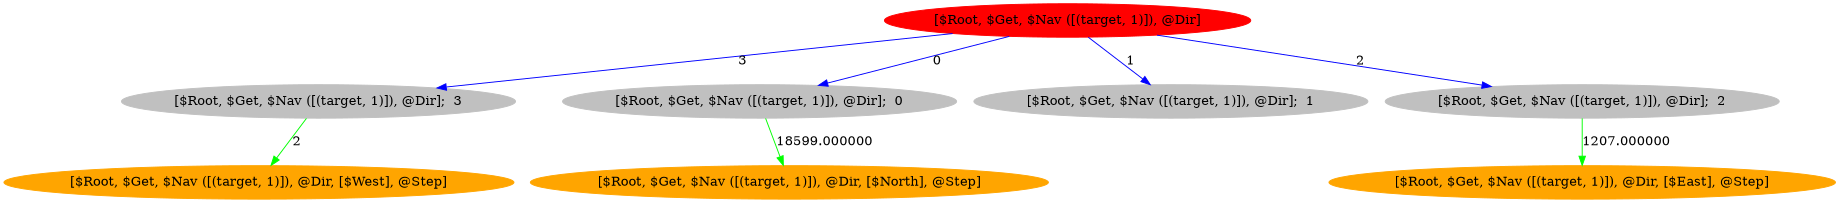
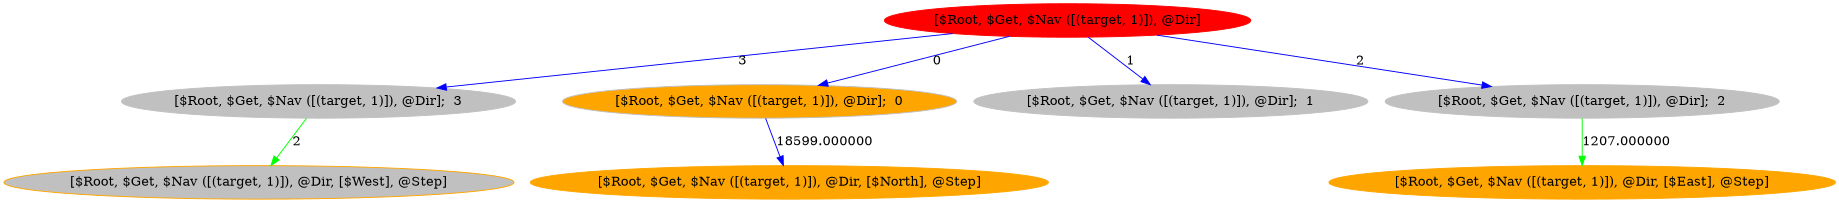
  digraph {
    node [color=gray style=filled]
    edge [color=blue]
    n1 [color=red label="[$Root, $Get, $Nav ([(target, 1)]), @Dir]"]
    n2 [label="[$Root, $Get, $Nav ([(target, 1)]), @Dir];  3"]
-   n3 [label="[$Root, $Get, $Nav ([(target, 1)]), @Dir];  0"]
+   n3 [label="[$Root, $Get, $Nav ([(target, 1)]), @Dir];  0" fillcolor=orange]
    n4 [label="[$Root, $Get, $Nav ([(target, 1)]), @Dir];  1"]
    n5 [label="[$Root, $Get, $Nav ([(target, 1)]), @Dir];  2"]
-   n6 [color=orange label="[$Root, $Get, $Nav ([(target, 1)]), @Dir, [$West], @Step]"]
+   n6 [color=orange label="[$Root, $Get, $Nav ([(target, 1)]), @Dir, [$West], @Step]" fillcolor=gray]
    n7 [color=orange label="[$Root, $Get, $Nav ([(target, 1)]), @Dir, [$North], @Step]"]
    n8 [color=orange label="[$Root, $Get, $Nav ([(target, 1)]), @Dir, [$East], @Step]"]
    n1 -> n2 [label=3]
    n1 -> n3 [label=0]
    n1 -> n4 [label=1]
    n1 -> n5 [label=2]
    n2 -> n6 [color=green label=2]
-   n3 -> n7 [color=green label=18599.000000]
+   n3 -> n7 [label=18599.000000]
    n5 -> n8 [color=green label=1207.000000]
  }
